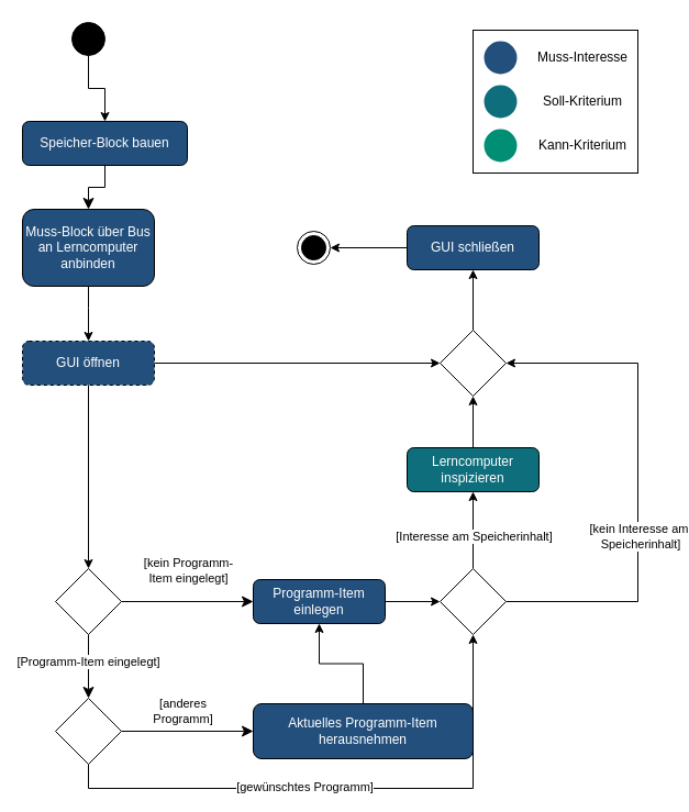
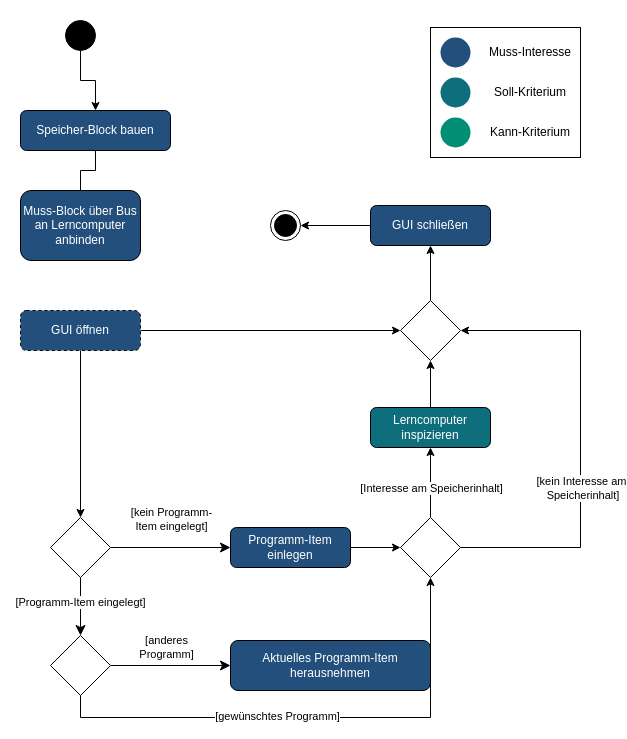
  <mxCell id="0" />
  <mxCell id="1" parent="0" />
- <mxCell id="2" value="" style="rounded=0;html=1;jettySize=auto;orthogonalLoop=1;fontSize=11;endArrow=classic;endFill=1;endSize=8;strokeWidth=1;shadow=0;labelBackgroundColor=default;edgeStyle=orthogonalEdgeStyle;" parent="1" source="3" target="18" edge="1"><mxGeometry relative="1" as="geometry" /></mxCell>
+ <mxCell id="2" value="" style="rounded=0;html=1;jettySize=auto;orthogonalLoop=1;fontSize=11;endArrow=none;endFill=1;endSize=8;strokeWidth=1;shadow=0;labelBackgroundColor=default;edgeStyle=orthogonalEdgeStyle;" parent="1" source="3" target="18" edge="1"><mxGeometry relative="1" as="geometry" /></mxCell>
  <mxCell id="3" value="Speicher-Block bauen" style="rounded=1;whiteSpace=wrap;html=1;fontSize=12;glass=0;strokeWidth=1;shadow=0;fontColor=#ffffff;fillColor=#234f7c;" parent="1" vertex="1"><mxGeometry x="20" y="110" width="150" height="40" as="geometry" /></mxCell>
  <mxCell id="4" value="[Programm-Item eingelegt]" style="rounded=0;html=1;jettySize=auto;orthogonalLoop=1;fontSize=11;endArrow=classic;endFill=1;endSize=8;strokeWidth=1;shadow=0;labelBackgroundColor=default;edgeStyle=orthogonalEdgeStyle;" parent="1" source="6" target="12" edge="1"><mxGeometry x="-0.121" relative="1" as="geometry"><mxPoint as="offset" /></mxGeometry></mxCell>
  <mxCell id="5" value="[kein Programm-&lt;br&gt;Item eingelegt]" style="edgeStyle=orthogonalEdgeStyle;rounded=0;html=1;jettySize=auto;orthogonalLoop=1;fontSize=11;endArrow=classic;endFill=1;endSize=8;strokeWidth=1;shadow=0;labelBackgroundColor=default;" parent="1" source="6" target="8" edge="1"><mxGeometry x="0.02" y="28" relative="1" as="geometry"><mxPoint as="offset" /><mxPoint x="152" y="547" as="sourcePoint" /><mxPoint x="227" y="547" as="targetPoint" /></mxGeometry></mxCell>
  <mxCell id="6" value="" style="rhombus;whiteSpace=wrap;html=1;shadow=0;fontFamily=Helvetica;fontSize=12;align=center;strokeWidth=1;spacing=6;spacingTop=-4;" parent="1" vertex="1"><mxGeometry x="50" y="517" width="60" height="60" as="geometry" /></mxCell>
  <mxCell id="7" style="edgeStyle=orthogonalEdgeStyle;rounded=0;orthogonalLoop=1;jettySize=auto;html=1;" parent="1" source="31" target="23" edge="1"><mxGeometry relative="1" as="geometry"><Array as="points"><mxPoint x="430" y="330" /></Array></mxGeometry></mxCell>
  <mxCell id="8" value="Programm-Item einlegen" style="rounded=1;whiteSpace=wrap;html=1;fontSize=12;glass=0;strokeWidth=1;shadow=0;fontColor=#ffffff;fillColor=#234F7C;" parent="1" vertex="1"><mxGeometry x="230" y="527" width="120" height="40" as="geometry" /></mxCell>
  <mxCell id="9" value="[anderes &lt;br&gt;Programm]" style="rounded=0;html=1;jettySize=auto;orthogonalLoop=1;fontSize=11;endArrow=classic;endFill=1;endSize=8;strokeWidth=1;shadow=0;labelBackgroundColor=default;edgeStyle=orthogonalEdgeStyle;" parent="1" source="12" target="14" edge="1"><mxGeometry x="-0.067" y="18" relative="1" as="geometry"><mxPoint as="offset" /></mxGeometry></mxCell>
  <mxCell id="10" style="edgeStyle=orthogonalEdgeStyle;rounded=0;orthogonalLoop=1;jettySize=auto;html=1;" parent="1" source="12" target="29" edge="1"><mxGeometry relative="1" as="geometry"><mxPoint x="80" y="770.5" as="targetPoint" /><Array as="points"><mxPoint x="80" y="717" /><mxPoint x="430" y="717" /></Array></mxGeometry></mxCell>
  <mxCell id="11" value="[gewünschtes Programm]" style="edgeLabel;html=1;align=center;verticalAlign=middle;resizable=0;points=[];" parent="10" vertex="1" connectable="0"><mxGeometry x="-0.147" y="2" relative="1" as="geometry"><mxPoint as="offset" /></mxGeometry></mxCell>
  <mxCell id="12" value="" style="rhombus;whiteSpace=wrap;html=1;shadow=0;fontFamily=Helvetica;fontSize=12;align=center;strokeWidth=1;spacing=6;spacingTop=-4;" parent="1" vertex="1"><mxGeometry x="50" y="635" width="60" height="60" as="geometry" /></mxCell>
- <mxCell id="13" style="edgeStyle=orthogonalEdgeStyle;rounded=0;orthogonalLoop=1;jettySize=auto;html=1;" parent="1" source="14" target="8" edge="1"><mxGeometry relative="1" as="geometry" /></mxCell>
  <mxCell id="14" value="Aktuelles Programm-Item herausnehmen" style="rounded=1;whiteSpace=wrap;html=1;fontSize=12;glass=0;strokeWidth=1;shadow=0;fontColor=#ffffff;fillColor=#234F7C;" parent="1" vertex="1"><mxGeometry x="230" y="640" width="200" height="50" as="geometry" /></mxCell>
  <mxCell id="15" style="edgeStyle=orthogonalEdgeStyle;rounded=0;orthogonalLoop=1;jettySize=auto;html=1;" parent="1" source="16" target="3" edge="1"><mxGeometry relative="1" as="geometry" /></mxCell>
  <mxCell id="16" value="" style="ellipse;fillColor=strokeColor;html=1;" parent="1" vertex="1"><mxGeometry x="65" y="20" width="30" height="30" as="geometry" /></mxCell>
- <mxCell id="17" style="edgeStyle=orthogonalEdgeStyle;rounded=0;orthogonalLoop=1;jettySize=auto;html=1;" parent="1" source="18" target="21" edge="1"><mxGeometry relative="1" as="geometry"><Array as="points"><mxPoint x="80" y="280" /><mxPoint x="80" y="280" /></Array></mxGeometry></mxCell>
  <mxCell id="18" value="Muss-Block über Bus an Lerncomputer anbinden" style="rounded=1;whiteSpace=wrap;html=1;fontSize=12;glass=0;strokeWidth=1;shadow=0;fontColor=#ffffff;fillColor=#234f7c;" parent="1" vertex="1"><mxGeometry x="20" y="190" width="120" height="70" as="geometry" /></mxCell>
  <mxCell id="19" style="edgeStyle=orthogonalEdgeStyle;rounded=0;orthogonalLoop=1;jettySize=auto;html=1;" parent="1" source="21" target="6" edge="1"><mxGeometry relative="1" as="geometry" /></mxCell>
  <mxCell id="20" style="edgeStyle=orthogonalEdgeStyle;rounded=0;orthogonalLoop=1;jettySize=auto;html=1;" parent="1" source="21" target="31" edge="1"><mxGeometry relative="1" as="geometry" /></mxCell>
  <mxCell id="21" value="GUI öffnen" style="rounded=1;whiteSpace=wrap;html=1;fontSize=12;glass=0;strokeWidth=1;shadow=0;fillColor=#234F7C;fontColor=#ffffff;dashed=1;" parent="1" vertex="1"><mxGeometry x="20" y="310" width="120" height="40" as="geometry" /></mxCell>
  <mxCell id="22" style="edgeStyle=orthogonalEdgeStyle;rounded=0;orthogonalLoop=1;jettySize=auto;html=1;" parent="1" source="23" target="30" edge="1"><mxGeometry relative="1" as="geometry" /></mxCell>
  <mxCell id="23" value="GUI schließen" style="rounded=1;whiteSpace=wrap;html=1;fontSize=12;glass=0;strokeWidth=1;shadow=0;fillColor=#234F7C;fontColor=#ffffff;" parent="1" vertex="1"><mxGeometry x="370" y="205" width="120" height="40" as="geometry" /></mxCell>
  <mxCell id="24" value="" style="edgeStyle=orthogonalEdgeStyle;rounded=0;orthogonalLoop=1;jettySize=auto;html=1;" parent="1" source="8" target="29" edge="1"><mxGeometry relative="1" as="geometry"><mxPoint x="300" y="547" as="sourcePoint" /><mxPoint x="30" y="779.5" as="targetPoint" /><Array as="points" /></mxGeometry></mxCell>
  <mxCell id="25" style="edgeStyle=orthogonalEdgeStyle;rounded=0;orthogonalLoop=1;jettySize=auto;html=1;" parent="1" source="29" target="31" edge="1"><mxGeometry relative="1" as="geometry"><mxPoint x="550.059" y="476.941" as="targetPoint" /><Array as="points"><mxPoint x="580" y="547" /><mxPoint x="580" y="330" /></Array></mxGeometry></mxCell>
  <mxCell id="26" value="[kein Interesse am&lt;br&gt;&amp;nbsp;Speicherinhalt]" style="edgeLabel;html=1;align=center;verticalAlign=middle;resizable=0;points=[];" parent="25" vertex="1" connectable="0"><mxGeometry x="-0.23" relative="1" as="geometry"><mxPoint y="-4" as="offset" /></mxGeometry></mxCell>
  <mxCell id="27" style="edgeStyle=orthogonalEdgeStyle;rounded=0;orthogonalLoop=1;jettySize=auto;html=1;" parent="1" source="29" target="33" edge="1"><mxGeometry relative="1" as="geometry" /></mxCell>
  <mxCell id="28" value="[Interesse am Speicherinhalt]" style="edgeLabel;html=1;align=center;verticalAlign=middle;resizable=0;points=[];" parent="27" vertex="1" connectable="0"><mxGeometry x="0.117" y="6" relative="1" as="geometry"><mxPoint x="6" y="9" as="offset" /></mxGeometry></mxCell>
  <mxCell id="29" value="" style="rhombus;whiteSpace=wrap;html=1;shadow=0;fontFamily=Helvetica;fontSize=12;align=center;strokeWidth=1;spacing=6;spacingTop=-4;" parent="1" vertex="1"><mxGeometry x="400" y="517" width="60" height="60" as="geometry" /></mxCell>
  <mxCell id="30" value="" style="ellipse;html=1;shape=endState;fillColor=strokeColor;" parent="1" vertex="1"><mxGeometry x="270" y="210" width="30" height="30" as="geometry" /></mxCell>
  <mxCell id="31" value="" style="rhombus;whiteSpace=wrap;html=1;shadow=0;fontFamily=Helvetica;fontSize=12;align=center;strokeWidth=1;spacing=6;spacingTop=-4;" parent="1" vertex="1"><mxGeometry x="400" y="300" width="60" height="60" as="geometry" /></mxCell>
  <mxCell id="32" style="edgeStyle=orthogonalEdgeStyle;rounded=0;orthogonalLoop=1;jettySize=auto;html=1;" parent="1" source="33" target="31" edge="1"><mxGeometry relative="1" as="geometry" /></mxCell>
  <mxCell id="33" value="Lerncomputer inspizieren" style="rounded=1;whiteSpace=wrap;html=1;fontSize=12;glass=0;strokeWidth=1;shadow=0;fillColor=#0e6e7c;fontColor=#ffffff;" parent="1" vertex="1"><mxGeometry x="370" y="407" width="120" height="40" as="geometry" /></mxCell>
  <mxCell id="34" value="" style="group" vertex="1" connectable="0" parent="1"><mxGeometry x="430" y="27" width="150" height="130" as="geometry" /></mxCell>
  <mxCell id="35" value="" style="ellipse;whiteSpace=wrap;html=1;strokeColor=none;fillColor=#234F7C;" vertex="1" parent="34"><mxGeometry x="10" y="10" width="30" height="30" as="geometry" /></mxCell>
  <mxCell id="36" value="" style="ellipse;whiteSpace=wrap;html=1;strokeColor=none;fillColor=#0E6E7C;" vertex="1" parent="34"><mxGeometry x="10" y="50" width="30" height="30" as="geometry" /></mxCell>
  <mxCell id="37" value="" style="ellipse;whiteSpace=wrap;html=1;strokeColor=none;fillColor=#008E74;" vertex="1" parent="34"><mxGeometry x="10" y="90" width="30" height="30" as="geometry" /></mxCell>
  <mxCell id="38" value="Muss-Interesse" style="text;html=1;strokeColor=none;fillColor=none;align=center;verticalAlign=middle;whiteSpace=wrap;rounded=0;" vertex="1" parent="34"><mxGeometry x="50" y="10" width="100" height="30" as="geometry" /></mxCell>
  <mxCell id="39" value="Soll-Kriterium" style="text;html=1;strokeColor=none;fillColor=none;align=center;verticalAlign=middle;whiteSpace=wrap;rounded=0;" vertex="1" parent="34"><mxGeometry x="50" y="50" width="100" height="30" as="geometry" /></mxCell>
  <mxCell id="40" value="Kann-Kriterium" style="text;html=1;strokeColor=none;fillColor=none;align=center;verticalAlign=middle;whiteSpace=wrap;rounded=0;" vertex="1" parent="34"><mxGeometry x="50" y="90" width="100" height="30" as="geometry" /></mxCell>
  <mxCell id="41" value="" style="rounded=0;whiteSpace=wrap;html=1;fillColor=none;" vertex="1" parent="34"><mxGeometry width="150" height="130" as="geometry" /></mxCell>
